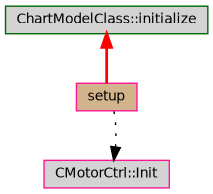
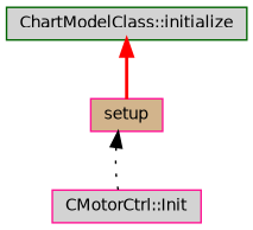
  digraph {
    rankdir=TB
    node [color=deeppink fillcolor=lightgrey fontname=Helvetica fontsize=10 shape=record style=filled]
    edge [dir=back fontname=Helvetica fontsize=10 labelfontname=Helvetica labelfontsize=10]
    n1 [color=darkgreen fontcolor=black height=0.2 label="ChartModelClass::initialize" width=0.4]
    n2 [fillcolor=tan height=0.2 label=setup width=0.4]
    n3 [height=0.2 label="CMotorCtrl::Init" width=0.4]
    n1 -> n2 [color=red style=bold]
-   n3 -> n2 [color=black style=dotted]
+   n2 -> n3 [color=black style=dotted]
  }
